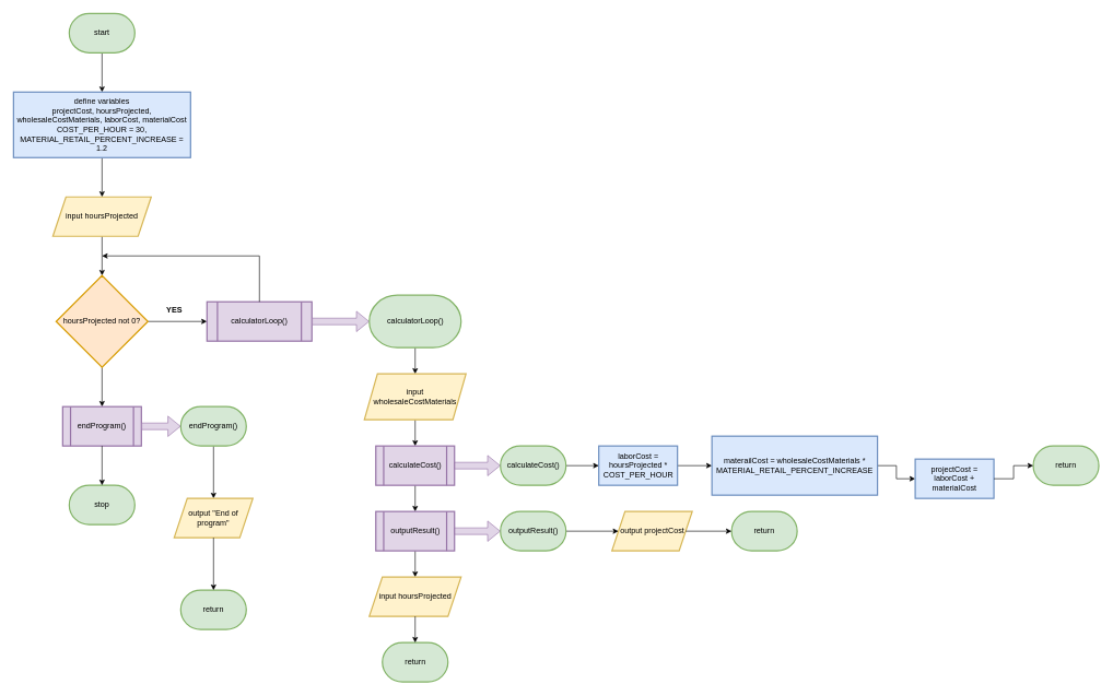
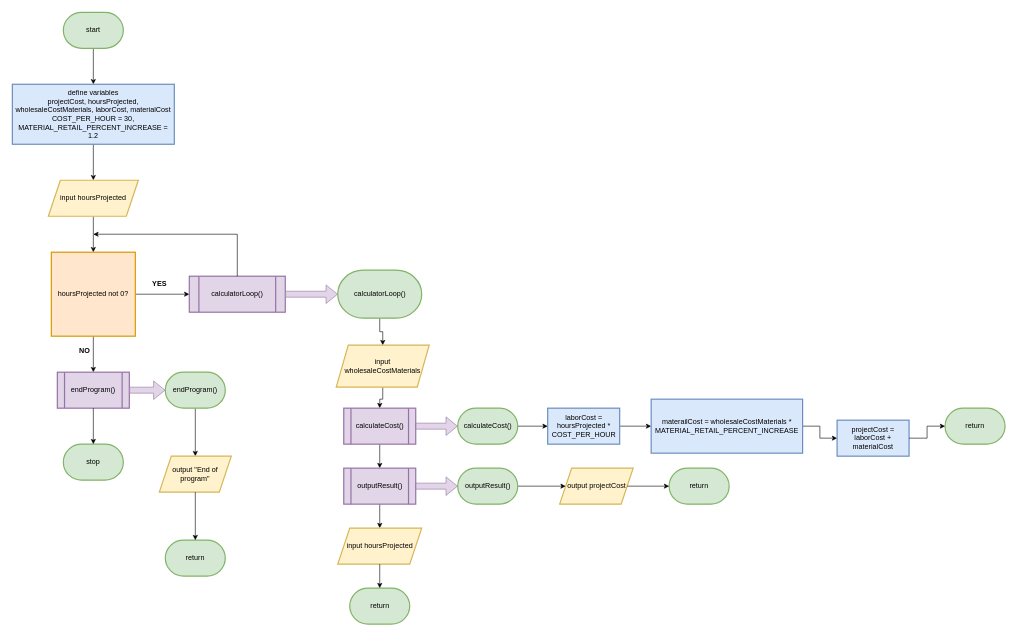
  <mxCell id="0" />
  <mxCell id="1" parent="0" />
  <mxCell id="2" value="" style="edgeStyle=orthogonalEdgeStyle;rounded=0;orthogonalLoop=1;jettySize=auto;html=1;" parent="1" source="3" target="5" edge="1"><mxGeometry relative="1" as="geometry" /></mxCell>
  <mxCell id="3" value="start" style="strokeWidth=2;html=1;shape=mxgraph.flowchart.terminator;whiteSpace=wrap;fillColor=#d5e8d4;strokeColor=#82b366;" parent="1" vertex="1"><mxGeometry x="105" y="20" width="100" height="60" as="geometry" /></mxCell>
  <mxCell id="4" value="" style="edgeStyle=orthogonalEdgeStyle;rounded=0;orthogonalLoop=1;jettySize=auto;html=1;" parent="1" source="5" target="7" edge="1"><mxGeometry relative="1" as="geometry" /></mxCell>
  <mxCell id="5" value="define variables&lt;div&gt;&lt;div&gt;projectCost, hoursProjected, wholesaleCostMaterials, laborCost, materialCost&lt;/div&gt;&lt;div&gt;COST_PER_HOUR = 30, MATERIAL_RETAIL_PERCENT_INCREASE = 1.2&lt;/div&gt;&lt;/div&gt;" style="whiteSpace=wrap;html=1;strokeWidth=2;fillColor=#dae8fc;strokeColor=#6c8ebf;" parent="1" vertex="1"><mxGeometry x="20" y="140" width="270" height="100" as="geometry" /></mxCell>
  <mxCell id="6" value="" style="edgeStyle=orthogonalEdgeStyle;rounded=0;orthogonalLoop=1;jettySize=auto;html=1;" parent="1" source="7" target="10" edge="1"><mxGeometry relative="1" as="geometry" /></mxCell>
  <mxCell id="7" value="input hoursProjected" style="shape=parallelogram;perimeter=parallelogramPerimeter;whiteSpace=wrap;html=1;fixedSize=1;strokeWidth=2;fillColor=#fff2cc;strokeColor=#d6b656;" parent="1" vertex="1"><mxGeometry x="80" y="300" width="150" height="60" as="geometry" /></mxCell>
  <mxCell id="8" value="" style="edgeStyle=orthogonalEdgeStyle;rounded=0;orthogonalLoop=1;jettySize=auto;html=1;" parent="1" source="10" target="11" edge="1"><mxGeometry relative="1" as="geometry" /></mxCell>
  <mxCell id="9" value="" style="edgeStyle=orthogonalEdgeStyle;rounded=0;orthogonalLoop=1;jettySize=auto;html=1;" parent="1" source="10" target="14" edge="1"><mxGeometry relative="1" as="geometry" /></mxCell>
- <mxCell id="10" value="hoursProjected not 0?" style="rhombus;whiteSpace=wrap;html=1;strokeWidth=2;fillColor=#ffe6cc;strokeColor=#d79b00;" parent="1" vertex="1"><mxGeometry x="85" y="420" width="140" height="140" as="geometry" /></mxCell>
+ <mxCell id="10" value="hoursProjected not 0?" style="whiteSpace=wrap;html=1;strokeWidth=2;fillColor=#ffe6cc;strokeColor=#d79b00;rounded=0;" parent="1" vertex="1"><mxGeometry x="85" y="420" width="140" height="140" as="geometry" /></mxCell>
  <mxCell id="11" value="endProgram()" style="shape=process;whiteSpace=wrap;html=1;backgroundOutline=1;strokeWidth=2;fillColor=#e1d5e7;strokeColor=#9673a6;" parent="1" vertex="1"><mxGeometry x="95" y="620" width="120" height="60" as="geometry" /></mxCell>
  <mxCell id="12" value="stop" style="strokeWidth=2;html=1;shape=mxgraph.flowchart.terminator;whiteSpace=wrap;fillColor=#d5e8d4;strokeColor=#82b366;" parent="1" vertex="1"><mxGeometry x="105" y="740" width="100" height="60" as="geometry" /></mxCell>
  <mxCell id="13" style="edgeStyle=orthogonalEdgeStyle;rounded=0;orthogonalLoop=1;jettySize=auto;html=1;entryX=0.5;entryY=0;entryDx=0;entryDy=0;entryPerimeter=0;" parent="1" source="11" target="12" edge="1"><mxGeometry relative="1" as="geometry" /></mxCell>
  <mxCell id="14" value="calculatorLoop()" style="shape=process;whiteSpace=wrap;html=1;backgroundOutline=1;strokeWidth=2;fillColor=#e1d5e7;strokeColor=#9673a6;" parent="1" vertex="1"><mxGeometry x="315" y="460" width="160" height="60" as="geometry" /></mxCell>
  <mxCell id="15" value="" style="endArrow=classic;html=1;rounded=0;exitX=0.5;exitY=0;exitDx=0;exitDy=0;" parent="1" source="14" edge="1"><mxGeometry width="50" height="50" relative="1" as="geometry"><mxPoint x="375" y="440" as="sourcePoint" /><mxPoint x="155" y="390" as="targetPoint" /><Array as="points"><mxPoint x="395" y="390" /></Array></mxGeometry></mxCell>
  <mxCell id="16" value="" style="edgeStyle=orthogonalEdgeStyle;rounded=0;orthogonalLoop=1;jettySize=auto;html=1;" parent="1" source="17" target="26" edge="1"><mxGeometry relative="1" as="geometry" /></mxCell>
  <mxCell id="17" value="calculatorLoop()" style="strokeWidth=2;html=1;shape=mxgraph.flowchart.terminator;whiteSpace=wrap;fillColor=#d5e8d4;strokeColor=#82b366;" parent="1" vertex="1"><mxGeometry x="562.5" y="450" width="140" height="80" as="geometry" /></mxCell>
  <mxCell id="18" value="return" style="strokeWidth=2;html=1;shape=mxgraph.flowchart.terminator;whiteSpace=wrap;fillColor=#d5e8d4;strokeColor=#82b366;" parent="1" vertex="1"><mxGeometry x="582.5" y="980" width="100" height="60" as="geometry" /></mxCell>
  <mxCell id="19" value="" style="edgeStyle=orthogonalEdgeStyle;rounded=0;orthogonalLoop=1;jettySize=auto;html=1;" parent="1" source="20" target="48" edge="1"><mxGeometry relative="1" as="geometry" /></mxCell>
  <mxCell id="20" value="outputResult()" style="strokeWidth=2;html=1;shape=mxgraph.flowchart.terminator;whiteSpace=wrap;fillColor=#d5e8d4;strokeColor=#82b366;" parent="1" vertex="1"><mxGeometry x="762.5" y="780" width="100" height="60" as="geometry" /></mxCell>
  <mxCell id="21" value="return" style="strokeWidth=2;html=1;shape=mxgraph.flowchart.terminator;whiteSpace=wrap;fillColor=#d5e8d4;strokeColor=#82b366;" parent="1" vertex="1"><mxGeometry x="1115" y="780" width="100" height="60" as="geometry" /></mxCell>
  <mxCell id="22" value="" style="edgeStyle=orthogonalEdgeStyle;rounded=0;orthogonalLoop=1;jettySize=auto;html=1;" parent="1" source="23" target="40" edge="1"><mxGeometry relative="1" as="geometry" /></mxCell>
  <mxCell id="23" value="endProgram()" style="strokeWidth=2;html=1;shape=mxgraph.flowchart.terminator;whiteSpace=wrap;fillColor=#d5e8d4;strokeColor=#82b366;" parent="1" vertex="1"><mxGeometry x="275" y="620" width="100" height="60" as="geometry" /></mxCell>
  <mxCell id="24" value="return" style="strokeWidth=2;html=1;shape=mxgraph.flowchart.terminator;whiteSpace=wrap;fillColor=#d5e8d4;strokeColor=#82b366;" parent="1" vertex="1"><mxGeometry x="275" y="900" width="100" height="60" as="geometry" /></mxCell>
  <mxCell id="25" value="" style="edgeStyle=orthogonalEdgeStyle;rounded=0;orthogonalLoop=1;jettySize=auto;html=1;" parent="1" source="26" target="30" edge="1"><mxGeometry relative="1" as="geometry" /></mxCell>
- <mxCell id="26" value="input wholesaleCostMaterials" style="shape=parallelogram;perimeter=parallelogramPerimeter;whiteSpace=wrap;html=1;fixedSize=1;strokeWidth=2;fillColor=#fff2cc;strokeColor=#d6b656;" parent="1" vertex="1"><mxGeometry x="555" y="570" width="155" height="70" as="geometry" /></mxCell>
+ <mxCell id="26" value="input wholesaleCostMaterials" style="shape=parallelogram;perimeter=parallelogramPerimeter;whiteSpace=wrap;html=1;fixedSize=1;strokeWidth=2;fillColor=#fff2cc;strokeColor=#d6b656;" parent="1" vertex="1"><mxGeometry x="560" y="575" width="155" height="70" as="geometry" /></mxCell>
  <mxCell id="27" value="" style="edgeStyle=orthogonalEdgeStyle;rounded=0;orthogonalLoop=1;jettySize=auto;html=1;" parent="1" source="28" target="36" edge="1"><mxGeometry relative="1" as="geometry" /></mxCell>
  <mxCell id="28" value="calculateCost()" style="strokeWidth=2;html=1;shape=mxgraph.flowchart.terminator;whiteSpace=wrap;fillColor=#d5e8d4;strokeColor=#82b366;" parent="1" vertex="1"><mxGeometry x="762.5" y="680" width="100" height="60" as="geometry" /></mxCell>
  <mxCell id="29" value="" style="edgeStyle=orthogonalEdgeStyle;rounded=0;orthogonalLoop=1;jettySize=auto;html=1;" parent="1" source="30" target="32" edge="1"><mxGeometry relative="1" as="geometry" /></mxCell>
  <mxCell id="30" value="calculateCost()" style="shape=process;whiteSpace=wrap;html=1;backgroundOutline=1;strokeWidth=2;fillColor=#e1d5e7;strokeColor=#9673a6;" parent="1" vertex="1"><mxGeometry x="572.5" y="680" width="120" height="60" as="geometry" /></mxCell>
  <mxCell id="31" value="" style="edgeStyle=orthogonalEdgeStyle;rounded=0;orthogonalLoop=1;jettySize=auto;html=1;" parent="1" source="32" target="33" edge="1"><mxGeometry relative="1" as="geometry" /></mxCell>
  <mxCell id="32" value="outputResult()" style="shape=process;whiteSpace=wrap;html=1;backgroundOutline=1;strokeWidth=2;fillColor=#e1d5e7;strokeColor=#9673a6;" parent="1" vertex="1"><mxGeometry x="572.5" y="780" width="120" height="60" as="geometry" /></mxCell>
  <mxCell id="33" value="input hoursProjected" style="shape=parallelogram;perimeter=parallelogramPerimeter;whiteSpace=wrap;html=1;fixedSize=1;strokeWidth=2;fillColor=#fff2cc;strokeColor=#d6b656;" parent="1" vertex="1"><mxGeometry x="562.5" y="880" width="140" height="60" as="geometry" /></mxCell>
  <mxCell id="34" style="edgeStyle=orthogonalEdgeStyle;rounded=0;orthogonalLoop=1;jettySize=auto;html=1;entryX=0.5;entryY=0;entryDx=0;entryDy=0;entryPerimeter=0;" parent="1" source="33" target="18" edge="1"><mxGeometry relative="1" as="geometry" /></mxCell>
  <mxCell id="35" value="" style="edgeStyle=orthogonalEdgeStyle;rounded=0;orthogonalLoop=1;jettySize=auto;html=1;" parent="1" source="36" target="38" edge="1"><mxGeometry relative="1" as="geometry" /></mxCell>
  <mxCell id="36" value="laborCost = hoursProjected * COST_PER_HOUR" style="whiteSpace=wrap;html=1;strokeWidth=2;fillColor=#dae8fc;strokeColor=#6c8ebf;" parent="1" vertex="1"><mxGeometry x="912.5" y="680" width="120" height="60" as="geometry" /></mxCell>
  <mxCell id="37" value="" style="edgeStyle=orthogonalEdgeStyle;rounded=0;orthogonalLoop=1;jettySize=auto;html=1;" parent="1" source="38" target="39" edge="1"><mxGeometry relative="1" as="geometry" /></mxCell>
  <mxCell id="38" value="materailCost = wholesaleCostMaterials * MATERIAL_RETAIL_PERCENT_INCREASE" style="whiteSpace=wrap;html=1;strokeWidth=2;fillColor=#dae8fc;strokeColor=#6c8ebf;" parent="1" vertex="1"><mxGeometry x="1085" y="665" width="252.5" height="90" as="geometry" /></mxCell>
  <mxCell id="39" value="projectCost = laborCost + materialCost" style="whiteSpace=wrap;html=1;strokeWidth=2;fillColor=#dae8fc;strokeColor=#6c8ebf;" parent="1" vertex="1"><mxGeometry x="1395" y="700" width="120" height="60" as="geometry" /></mxCell>
  <mxCell id="40" value="output &quot;End of program&quot;" style="shape=parallelogram;perimeter=parallelogramPerimeter;whiteSpace=wrap;html=1;fixedSize=1;strokeWidth=2;fillColor=#fff2cc;strokeColor=#d6b656;" parent="1" vertex="1"><mxGeometry x="265" y="760" width="120" height="60" as="geometry" /></mxCell>
  <mxCell id="41" style="edgeStyle=orthogonalEdgeStyle;rounded=0;orthogonalLoop=1;jettySize=auto;html=1;entryX=0.5;entryY=0;entryDx=0;entryDy=0;entryPerimeter=0;" parent="1" source="40" target="24" edge="1"><mxGeometry relative="1" as="geometry" /></mxCell>
  <mxCell id="42" value="return" style="strokeWidth=2;html=1;shape=mxgraph.flowchart.terminator;whiteSpace=wrap;fillColor=#d5e8d4;strokeColor=#82b366;" parent="1" vertex="1"><mxGeometry x="1575" y="680" width="100" height="60" as="geometry" /></mxCell>
  <mxCell id="43" style="edgeStyle=orthogonalEdgeStyle;rounded=0;orthogonalLoop=1;jettySize=auto;html=1;entryX=0;entryY=0.5;entryDx=0;entryDy=0;entryPerimeter=0;" parent="1" source="39" target="42" edge="1"><mxGeometry relative="1" as="geometry" /></mxCell>
  <mxCell id="44" value="" style="shape=flexArrow;endArrow=classic;html=1;rounded=0;exitX=1;exitY=0.5;exitDx=0;exitDy=0;entryX=0;entryY=0.5;entryDx=0;entryDy=0;entryPerimeter=0;fillColor=#e1d5e7;strokeColor=#9673a6;" parent="1" source="11" target="23" edge="1"><mxGeometry width="50" height="50" relative="1" as="geometry"><mxPoint x="255" y="660" as="sourcePoint" /><mxPoint x="265" y="620" as="targetPoint" /></mxGeometry></mxCell>
  <mxCell id="45" value="" style="shape=flexArrow;endArrow=classic;html=1;rounded=0;exitX=1;exitY=0.5;exitDx=0;exitDy=0;entryX=0;entryY=0.5;entryDx=0;entryDy=0;entryPerimeter=0;fillColor=#e1d5e7;strokeColor=#9673a6;" parent="1" source="14" target="17" edge="1"><mxGeometry width="50" height="50" relative="1" as="geometry"><mxPoint x="385" y="680" as="sourcePoint" /><mxPoint x="435" y="630" as="targetPoint" /></mxGeometry></mxCell>
  <mxCell id="46" value="" style="shape=flexArrow;endArrow=classic;html=1;rounded=0;exitX=1;exitY=0.5;exitDx=0;exitDy=0;entryX=0;entryY=0.5;entryDx=0;entryDy=0;entryPerimeter=0;fillColor=#e1d5e7;strokeColor=#9673a6;" parent="1" source="30" target="28" edge="1"><mxGeometry width="50" height="50" relative="1" as="geometry"><mxPoint x="1035" y="820" as="sourcePoint" /><mxPoint x="1085" y="770" as="targetPoint" /></mxGeometry></mxCell>
  <mxCell id="47" value="" style="shape=flexArrow;endArrow=classic;html=1;rounded=0;exitX=1;exitY=0.5;exitDx=0;exitDy=0;entryX=0;entryY=0.5;entryDx=0;entryDy=0;entryPerimeter=0;fillColor=#e1d5e7;strokeColor=#9673a6;" parent="1" source="32" target="20" edge="1"><mxGeometry width="50" height="50" relative="1" as="geometry"><mxPoint x="1035" y="820" as="sourcePoint" /><mxPoint x="1085" y="770" as="targetPoint" /></mxGeometry></mxCell>
  <mxCell id="48" value="output projectCost" style="shape=parallelogram;perimeter=parallelogramPerimeter;whiteSpace=wrap;html=1;fixedSize=1;fillColor=#fff2cc;strokeColor=#d6b656;strokeWidth=2;" parent="1" vertex="1"><mxGeometry x="932.5" y="780" width="122.5" height="60" as="geometry" /></mxCell>
  <mxCell id="49" style="edgeStyle=orthogonalEdgeStyle;rounded=0;orthogonalLoop=1;jettySize=auto;html=1;entryX=0;entryY=0.5;entryDx=0;entryDy=0;entryPerimeter=0;" parent="1" source="48" target="21" edge="1"><mxGeometry relative="1" as="geometry" /></mxCell>
  <mxCell id="50" value="YES" style="text;html=1;align=center;verticalAlign=middle;resizable=0;points=[];autosize=1;strokeColor=none;fillColor=none;fontStyle=1" parent="1" vertex="1"><mxGeometry x="240" y="458" width="50" height="30" as="geometry" /></mxCell>
+ <mxCell id="51" value="NO" style="text;html=1;align=center;verticalAlign=middle;resizable=0;points=[];autosize=1;strokeColor=none;fillColor=none;fontStyle=1" parent="1" vertex="1"><mxGeometry x="120" y="570" width="40" height="30" as="geometry" /></mxCell>
